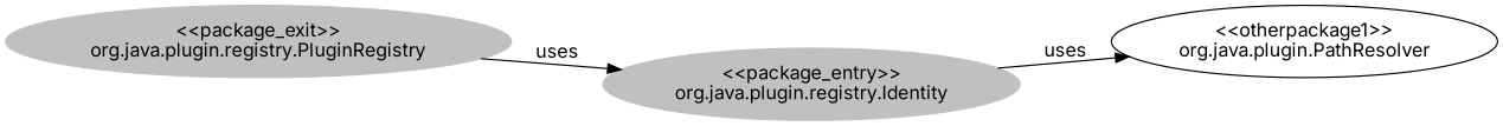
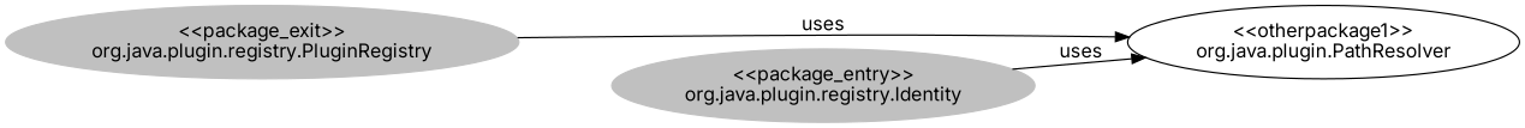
  digraph {
    fontname=Inter
    rankdir=LR
    node [color=grey fontname=Inter style=filled]
    edge [fontname=Inter]
    n1 [label="<<package_exit>>\norg.java.plugin.registry.PluginRegistry"]
    n2 [label="<<otherpackage1>>\norg.java.plugin.PathResolver" color="" style=""]
    n3 [label="<<package_entry>>\norg.java.plugin.registry.Identity"]
-   n1 -> n3 [label=uses]
+   n1 -> n2 [label=uses]
    n3 -> n2 [label=uses]
  }
